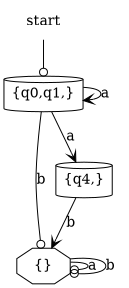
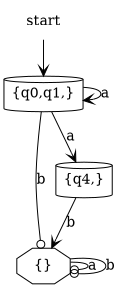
  digraph {
    node [shape=cylinder]
    edge [arrowhead=odot]
    start [shape=none]
    "{q0,q1,}"
    "{}" [shape=octagon]
    "{q4,}"
-   start -> "{q0,q1,}"
+   start -> "{q0,q1,}" [arrowhead=vee]
    "{q0,q1,}" -> "{q0,q1,}" [arrowhead=vee label=a]
    "{q0,q1,}" -> "{}" [label=b]
    "{q0,q1,}" -> "{q4,}" [arrowhead=vee label=a]
    "{}" -> "{}" [label=a]
    "{}" -> "{}" [label=b]
    "{q4,}" -> "{}" [arrowhead=vee label=b]
  }
